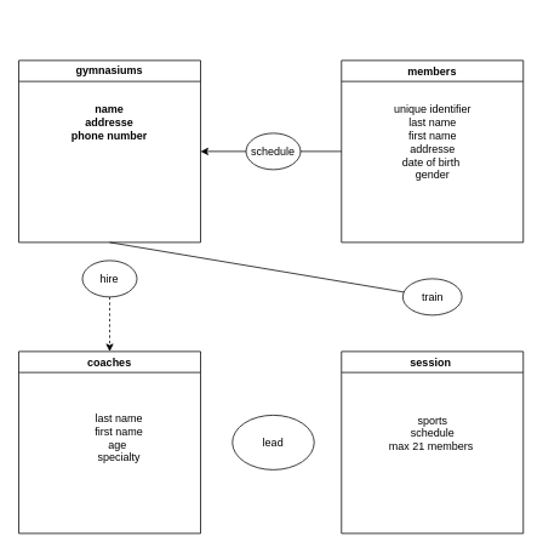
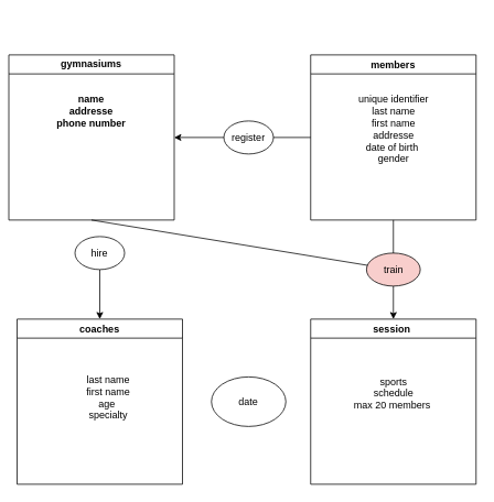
  <mxCell id="0" />
  <mxCell id="1" parent="0" />
- <mxCell id="2" style="edgeStyle=none;html=1;exitX=0.5;exitY=1;exitDx=0;exitDy=0;entryX=0.5;entryY=0;entryDx=0;entryDy=0;startArrow=none;dashed=1;" edge="1" parent="1" source="16" target="4"><mxGeometry relative="1" as="geometry" /></mxCell>
- <mxCell id="3" value="&lt;br&gt;&lt;br&gt;&lt;br&gt;&lt;p class=&quot;MsoNormal&quot;&gt;&lt;/p&gt;&lt;br&gt;gymnasiums&lt;br&gt;&lt;br&gt;&lt;br&gt;name&lt;br&gt;addresse&lt;br&gt;phone number" style="swimlane;whiteSpace=wrap;html=1;" vertex="1" parent="1"><mxGeometry x="20" y="20" width="200" height="200" as="geometry"><mxRectangle x="80" y="100" width="120" height="200" as="alternateBounds" /></mxGeometry></mxCell>
+ <mxCell id="2" style="edgeStyle=none;html=1;exitX=0.5;exitY=1;exitDx=0;exitDy=0;entryX=0.5;entryY=0;entryDx=0;entryDy=0;startArrow=none;" edge="1" parent="1" source="16" target="4"><mxGeometry relative="1" as="geometry" /></mxCell>
+ <mxCell id="3" value="&lt;br&gt;&lt;br&gt;&lt;br&gt;&lt;p class=&quot;MsoNormal&quot;&gt;&lt;/p&gt;&lt;br&gt;gymnasiums&lt;br&gt;&lt;br&gt;&lt;br&gt;name&lt;br&gt;addresse&lt;br&gt;phone number" style="swimlane;whiteSpace=wrap;html=1;" vertex="1" parent="1"><mxGeometry x="10" y="20" width="200" height="200" as="geometry"><mxRectangle x="80" y="100" width="120" height="200" as="alternateBounds" /></mxGeometry></mxCell>
  <mxCell id="4" value="coaches" style="swimlane;whiteSpace=wrap;html=1;" vertex="1" parent="1"><mxGeometry x="20" y="340" width="200" height="200" as="geometry" /></mxCell>
  <mxCell id="5" value="last name&lt;br&gt;first name&lt;br&gt;age&amp;nbsp;&lt;br&gt;specialty" style="text;html=1;align=center;verticalAlign=middle;resizable=0;points=[];autosize=1;strokeColor=none;fillColor=none;" vertex="1" parent="4"><mxGeometry x="70" y="60" width="80" height="70" as="geometry" /></mxCell>
  <mxCell id="6" value="session&amp;nbsp;" style="swimlane;whiteSpace=wrap;html=1;" vertex="1" parent="1"><mxGeometry x="375" y="340" width="200" height="200" as="geometry" /></mxCell>
- <mxCell id="7" value="sports&lt;br&gt;schedule&lt;br&gt;&amp;nbsp;max 21 members&amp;nbsp;&amp;nbsp;" style="text;html=1;align=center;verticalAlign=middle;resizable=0;points=[];autosize=1;strokeColor=none;fillColor=none;" vertex="1" parent="6"><mxGeometry x="35" y="60" width="130" height="60" as="geometry" /></mxCell>
+ <mxCell id="7" value="sports&lt;br&gt;schedule&lt;br&gt;&amp;nbsp;max 20 members&amp;nbsp;&amp;nbsp;" style="text;html=1;align=center;verticalAlign=middle;resizable=0;points=[];autosize=1;strokeColor=none;fillColor=none;" vertex="1" parent="6"><mxGeometry x="35" y="60" width="130" height="60" as="geometry" /></mxCell>
  <mxCell id="8" value="members" style="swimlane;whiteSpace=wrap;html=1;" vertex="1" parent="1"><mxGeometry x="375" y="20" width="200" height="200" as="geometry" /></mxCell>
  <mxCell id="9" value="unique identifier&lt;br&gt;last name&lt;br&gt;first name&lt;br&gt;addresse&lt;br&gt;date of birth&amp;nbsp;&lt;br&gt;gender&lt;br&gt;" style="text;html=1;align=center;verticalAlign=middle;resizable=0;points=[];autosize=1;strokeColor=none;fillColor=none;" vertex="1" parent="8"><mxGeometry x="45" y="40" width="110" height="100" as="geometry" /></mxCell>
  <mxCell id="10" value="" style="endArrow=classic;html=1;entryX=1;entryY=0.5;entryDx=0;entryDy=0;exitX=0;exitY=0.5;exitDx=0;exitDy=0;" edge="1" parent="1" source="8" target="3"><mxGeometry width="50" height="50" relative="1" as="geometry"><mxPoint x="430" y="290" as="sourcePoint" /><mxPoint x="480" y="240" as="targetPoint" /></mxGeometry></mxCell>
- <mxCell id="12" value="schedule" style="ellipse;whiteSpace=wrap;html=1;" vertex="1" parent="1"><mxGeometry x="270" y="100" width="60" height="40" as="geometry" /></mxCell>
- <mxCell id="13" value="lead" style="ellipse;whiteSpace=wrap;html=1;" vertex="1" parent="1"><mxGeometry x="255" y="410" width="90" height="60" as="geometry" /></mxCell>
- <mxCell id="14" value="train" style="ellipse;whiteSpace=wrap;html=1;" vertex="1" parent="1"><mxGeometry x="442.5" y="260" width="65" height="40" as="geometry" /></mxCell>
+ <mxCell id="11" value="" style="endArrow=classic;html=1;entryX=0.5;entryY=0;entryDx=0;entryDy=0;exitX=0.5;exitY=1;exitDx=0;exitDy=0;" edge="1" parent="1" source="8" target="6"><mxGeometry width="50" height="50" relative="1" as="geometry"><mxPoint x="430" y="290" as="sourcePoint" /><mxPoint x="480" y="240" as="targetPoint" /></mxGeometry></mxCell>
+ <mxCell id="12" value="register" style="ellipse;whiteSpace=wrap;html=1;" vertex="1" parent="1"><mxGeometry x="270" y="100" width="60" height="40" as="geometry" /></mxCell>
+ <mxCell id="13" value="date" style="ellipse;whiteSpace=wrap;html=1;" vertex="1" parent="1"><mxGeometry x="255" y="410" width="90" height="60" as="geometry" /></mxCell>
+ <mxCell id="14" value="train" style="ellipse;whiteSpace=wrap;html=1;fillColor=#f8cecc;" vertex="1" parent="1"><mxGeometry x="442.5" y="260" width="65" height="40" as="geometry" /></mxCell>
  <mxCell id="15" value="" style="edgeStyle=none;html=1;exitX=0.5;exitY=1;exitDx=0;exitDy=0;endArrow=none;" edge="1" parent="1" source="3" target="14"><mxGeometry relative="1" as="geometry"><mxPoint x="120" y="220" as="sourcePoint" /><mxPoint x="120" y="340" as="targetPoint" /></mxGeometry></mxCell>
  <mxCell id="16" value="hire" style="ellipse;whiteSpace=wrap;html=1;" vertex="1" parent="1"><mxGeometry x="90" y="240" width="60" height="40" as="geometry" /></mxCell>
